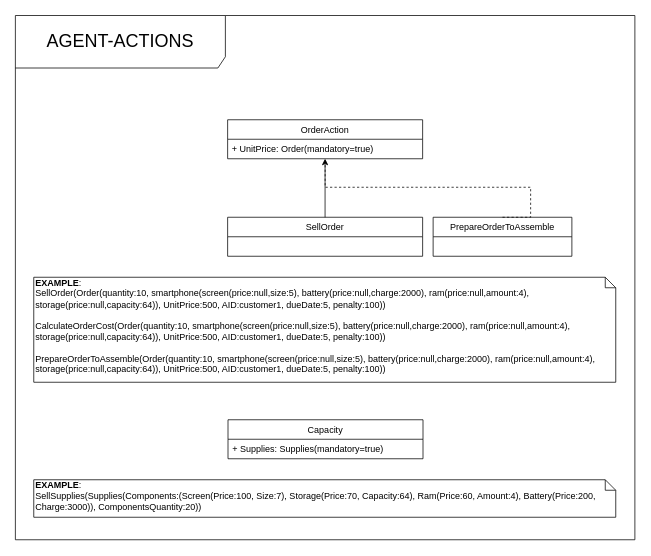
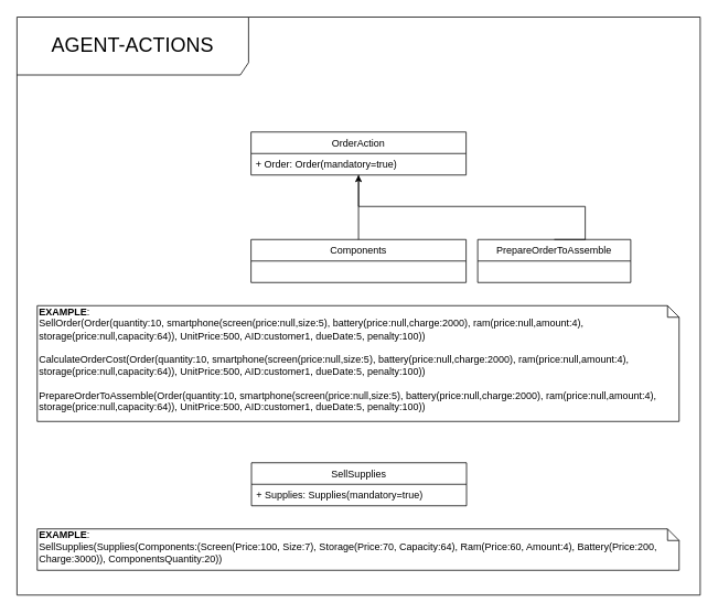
  <mxCell id="0" />
  <mxCell id="1" parent="0" />
  <mxCell id="2" value="&lt;span style=&quot;font-size: 24px&quot;&gt;AGENT-ACTIONS&lt;/span&gt;" style="shape=umlFrame;whiteSpace=wrap;html=1;width=280;height=70;" parent="1" vertex="1"><mxGeometry y="20" width="826" height="699" as="geometry" x="20" /></mxCell>
  <mxCell id="3" style="edgeStyle=orthogonalEdgeStyle;rounded=0;orthogonalLoop=1;jettySize=auto;html=1;exitX=0.5;exitY=0;exitDx=0;exitDy=0;entryX=0.5;entryY=1;entryDx=0;entryDy=0;entryPerimeter=0;endArrow=classic;endFill=1;" parent="1" edge="1"><mxGeometry relative="1" as="geometry"><mxPoint x="432.932" y="289.058" as="sourcePoint" /><mxPoint x="432.932" y="211" as="targetPoint" /></mxGeometry></mxCell>
- <mxCell id="4" value="SellOrder" style="swimlane;fontStyle=0;childLayout=stackLayout;horizontal=1;startSize=26;fillColor=none;horizontalStack=0;resizeParent=1;resizeParentMax=0;resizeLast=0;collapsible=1;marginBottom=0;" parent="1" vertex="1"><mxGeometry x="303" y="289" width="260" height="52" as="geometry" /></mxCell>
+ <mxCell id="4" value="Components" style="swimlane;fontStyle=0;childLayout=stackLayout;horizontal=1;startSize=26;fillColor=none;horizontalStack=0;resizeParent=1;resizeParentMax=0;resizeLast=0;collapsible=1;marginBottom=0;" parent="1" vertex="1"><mxGeometry x="303" y="289" width="260" height="52" as="geometry" /></mxCell>
  <mxCell id="5" value="&lt;b&gt;EXAMPLE&lt;/b&gt;:&lt;br&gt;SellOrder(Order(quantity:10, smartphone(screen(price:null,size:5), battery(price:null,charge:2000), ram(price:null,amount:4), storage(price:null,capacity:64)), UnitPrice:500, AID:customer1, dueDate:5, penalty:100))&lt;br&gt;&lt;br&gt;&lt;span style=&quot;text-align: center ; white-space: nowrap&quot;&gt;CalculateOrderCost&lt;/span&gt;(Order(quantity:10, smartphone(screen(price:null,size:5), battery(price:null,charge:2000), ram(price:null,amount:4), storage(price:null,capacity:64)), UnitPrice:500, AID:customer1, dueDate:5, penalty:100))&lt;br&gt;&lt;span style=&quot;text-align: center ; white-space: nowrap&quot;&gt;&lt;br&gt;PrepareOrderToAssemble&lt;/span&gt;(Order(quantity:10, smartphone(screen(price:null,size:5), battery(price:null,charge:2000), ram(price:null,amount:4), storage(price:null,capacity:64)), UnitPrice:500, AID:customer1, dueDate:5, penalty:100))" style="shape=note;whiteSpace=wrap;html=1;size=14;verticalAlign=top;align=left;spacingTop=-6;" parent="1" vertex="1"><mxGeometry x="44.5" y="369" width="776" height="140" as="geometry" /></mxCell>
- <mxCell id="6" value="Capacity" style="swimlane;fontStyle=0;childLayout=stackLayout;horizontal=1;startSize=26;fillColor=none;horizontalStack=0;resizeParent=1;resizeParentMax=0;resizeLast=0;collapsible=1;marginBottom=0;" parent="1" vertex="1"><mxGeometry x="303.5" y="559" width="260" height="52" as="geometry" /></mxCell>
+ <mxCell id="6" value="SellSupplies" style="swimlane;fontStyle=0;childLayout=stackLayout;horizontal=1;startSize=26;fillColor=none;horizontalStack=0;resizeParent=1;resizeParentMax=0;resizeLast=0;collapsible=1;marginBottom=0;" parent="1" vertex="1"><mxGeometry x="303.5" y="559" width="260" height="52" as="geometry" /></mxCell>
  <mxCell id="7" value="+ Supplies: Supplies(mandatory=true)" style="text;strokeColor=none;fillColor=none;align=left;verticalAlign=top;spacingLeft=4;spacingRight=4;overflow=hidden;rotatable=0;points=[[0,0.5],[1,0.5]];portConstraint=eastwest;" parent="6" vertex="1"><mxGeometry y="26" width="260" height="26" as="geometry" /></mxCell>
- <mxCell id="8" style="edgeStyle=orthogonalEdgeStyle;rounded=0;orthogonalLoop=1;jettySize=auto;html=1;exitX=0.5;exitY=0;exitDx=0;exitDy=0;endArrow=none;endFill=0;entryX=0.5;entryY=1;entryDx=0;entryDy=0;dashed=1;" parent="1" source="9" target="11" edge="1"><mxGeometry relative="1" as="geometry"><Array as="points"><mxPoint x="707" y="249" /><mxPoint x="433" y="249" /></Array></mxGeometry></mxCell>
+ <mxCell id="8" style="edgeStyle=orthogonalEdgeStyle;rounded=0;orthogonalLoop=1;jettySize=auto;html=1;exitX=0.5;exitY=0;exitDx=0;exitDy=0;endArrow=none;endFill=0;entryX=0.5;entryY=1;entryDx=0;entryDy=0;" parent="1" source="9" target="11" edge="1"><mxGeometry relative="1" as="geometry"><Array as="points"><mxPoint x="707" y="249" /><mxPoint x="433" y="249" /></Array></mxGeometry></mxCell>
  <mxCell id="9" value="PrepareOrderToAssemble" style="swimlane;fontStyle=0;childLayout=stackLayout;horizontal=1;startSize=26;fillColor=none;horizontalStack=0;resizeParent=1;resizeParentMax=0;resizeLast=0;collapsible=1;marginBottom=0;" parent="1" vertex="1"><mxGeometry x="577" y="289" width="185" height="52" as="geometry" /></mxCell>
  <mxCell id="10" value="&lt;b&gt;EXAMPLE&lt;/b&gt;:&lt;br&gt;SellSupplies(Supplies(Components:(Screen(Price:100, Size:7), Storage(Price:70, Capacity:64), Ram(Price:60, Amount:4), Battery(Price:200, Charge:3000)), ComponentsQuantity:20))" style="shape=note;whiteSpace=wrap;html=1;size=14;verticalAlign=top;align=left;spacingTop=-6;" parent="1" vertex="1"><mxGeometry x="44.5" y="639" width="776" height="50" as="geometry" /></mxCell>
  <mxCell id="11" value="OrderAction" style="swimlane;fontStyle=0;childLayout=stackLayout;horizontal=1;startSize=26;fillColor=none;horizontalStack=0;resizeParent=1;resizeParentMax=0;resizeLast=0;collapsible=1;marginBottom=0;" parent="1" vertex="1"><mxGeometry x="303" y="159" width="260" height="52" as="geometry" /></mxCell>
- <mxCell id="12" value="+ UnitPrice: Order(mandatory=true)" style="text;strokeColor=none;fillColor=none;align=left;verticalAlign=top;spacingLeft=4;spacingRight=4;overflow=hidden;rotatable=0;points=[[0,0.5],[1,0.5]];portConstraint=eastwest;" parent="11" vertex="1"><mxGeometry y="26" width="260" height="26" as="geometry" /></mxCell>
+ <mxCell id="12" value="+ Order: Order(mandatory=true)" style="text;strokeColor=none;fillColor=none;align=left;verticalAlign=top;spacingLeft=4;spacingRight=4;overflow=hidden;rotatable=0;points=[[0,0.5],[1,0.5]];portConstraint=eastwest;" parent="11" vertex="1"><mxGeometry y="26" width="260" height="26" as="geometry" /></mxCell>
